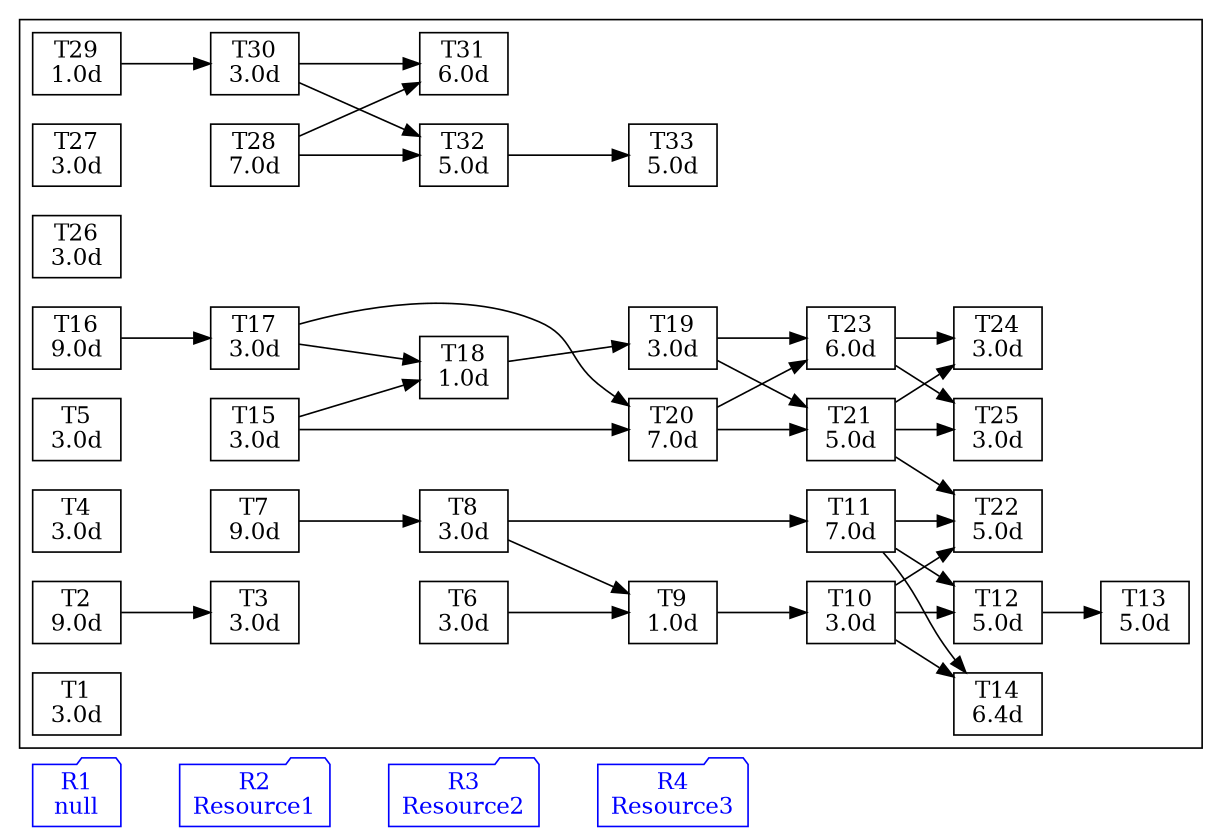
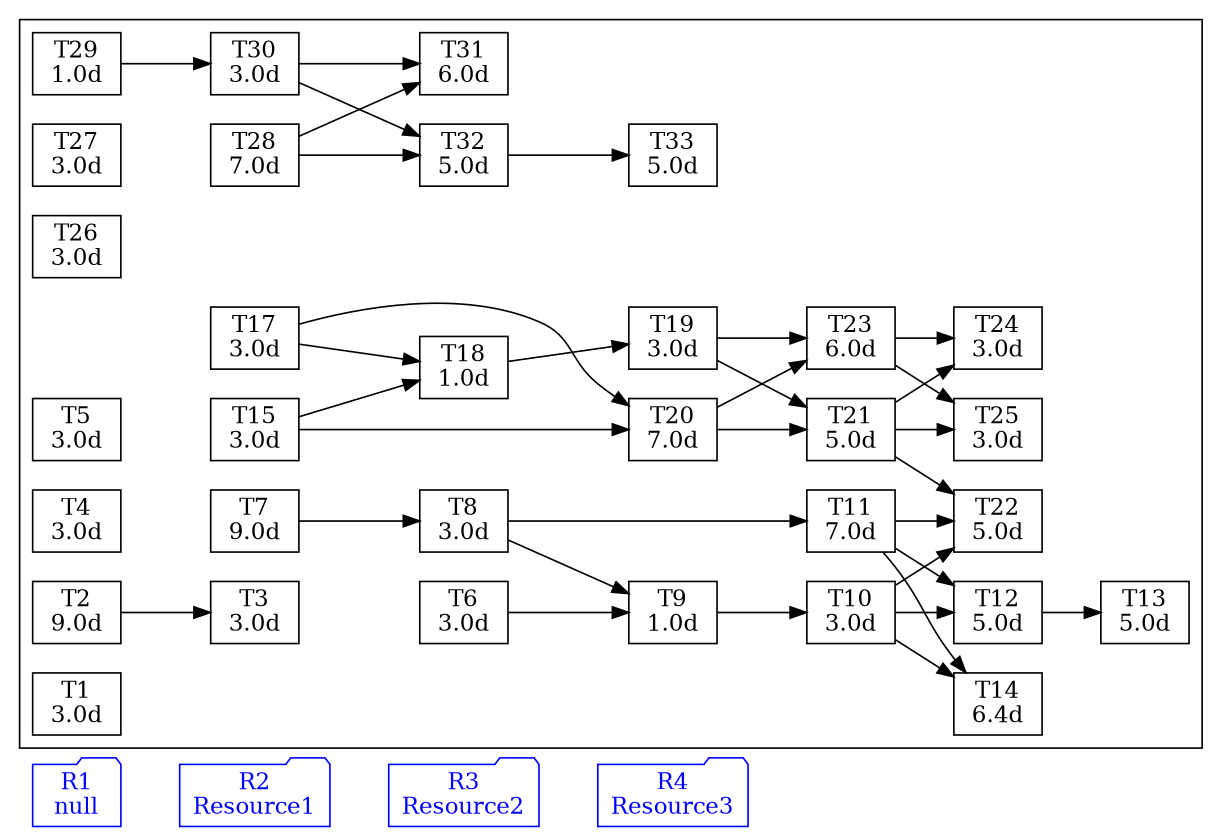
  digraph {
    compound=true
    rankdir=LR
    node [color=black shape=box]
    n1 [color=blue fontcolor=blue label="R1\nnull" shape=folder]
    n2 [color=blue fontcolor=blue label="R2\nResource1" shape=folder]
    n3 [color=blue fontcolor=blue label="R3\nResource2" shape=folder]
    n4 [color=blue fontcolor=blue label="R4\nResource3" shape=folder]
    n5 [label="T29\n1.0d"]
    n6 [label="T30\n3.0d"]
    n7 [label="T28\n7.0d"]
    n8 [label="T31\n6.0d"]
    n9 [label="T32\n5.0d"]
    n10 [label="T33\n5.0d"]
    n11 [label="T27\n3.0d"]
    n12 [label="T26\n3.0d"]
-   n13 [label="T16\n9.0d"]
    n14 [label="T17\n3.0d"]
    n15 [label="T18\n1.0d"]
    n16 [label="T20\n7.0d"]
    n17 [label="T15\n3.0d"]
    n18 [label="T19\n3.0d"]
    n19 [label="T23\n6.0d"]
    n20 [label="T21\n5.0d"]
    n21 [label="T24\n3.0d"]
    n22 [label="T25\n3.0d"]
    n23 [label="T22\n5.0d"]
    n24 [label="T7\n9.0d"]
    n25 [label="T8\n3.0d"]
    n26 [label="T9\n1.0d"]
    n27 [label="T11\n7.0d"]
    n28 [label="T6\n3.0d"]
    n29 [label="T10\n3.0d"]
    n30 [label="T14\n6.4d"]
    n31 [label="T12\n5.0d"]
    n32 [label="T13\n5.0d"]
    n33 [label="T5\n3.0d"]
    n34 [label="T4\n3.0d"]
    n35 [label="T2\n9.0d"]
    n36 [label="T3\n3.0d"]
    n37 [label="T1\n3.0d"]
    subgraph sub_1 {
      n1
      n2
      n3
      n4
    }
    subgraph cluster_2 {
      n5
      n6
      n7
      n8
      n9
      n10
      n11
      n12
-     n13
      n14
      n15
      n16
      n17
      n18
      n19
      n20
      n21
      n22
      n23
      n24
      n25
      n26
      n27
      n28
      n29
      n30
      n31
      n32
      n33
      n34
      n35
      n36
      n37
    }
    n1 -> n2 [style=invis]
    n2 -> n3 [style=invis]
    n3 -> n4 [style=invis]
    n5 -> n6
    n6 -> n8
    n6 -> n9
    n7 -> n8
    n7 -> n9
    n9 -> n10
-   n13 -> n14
    n14 -> n15
    n14 -> n16
    n15 -> n18
    n16 -> n19
    n16 -> n20
    n17 -> n15
    n17 -> n16
    n18 -> n19
    n18 -> n20
    n19 -> n21
    n19 -> n22
    n20 -> n21
    n20 -> n22
    n20 -> n23
    n24 -> n25
    n25 -> n26
    n25 -> n27
    n26 -> n29
    n27 -> n23
    n27 -> n30
    n27 -> n31
    n28 -> n26
    n29 -> n23
    n29 -> n30
    n29 -> n31
    n31 -> n32
    n35 -> n36
  }
